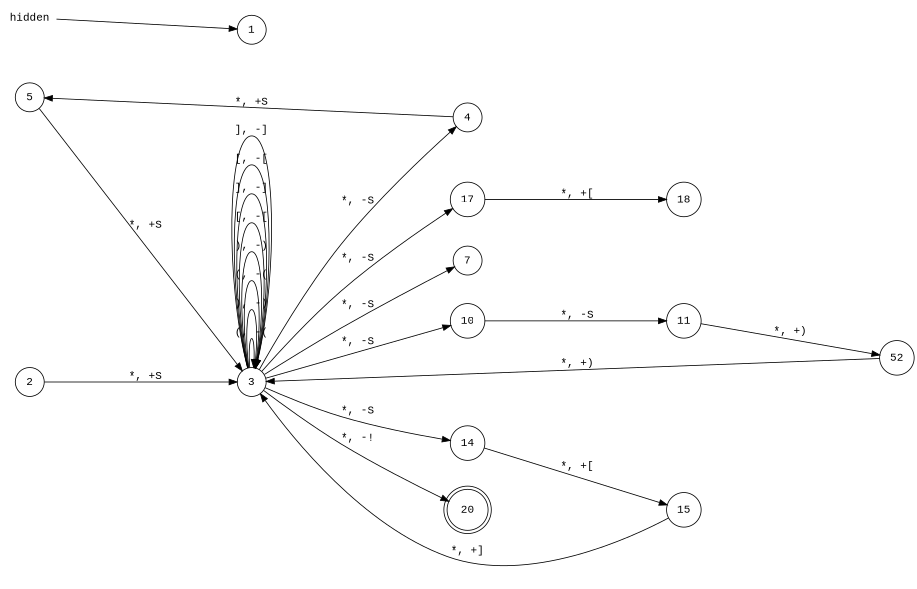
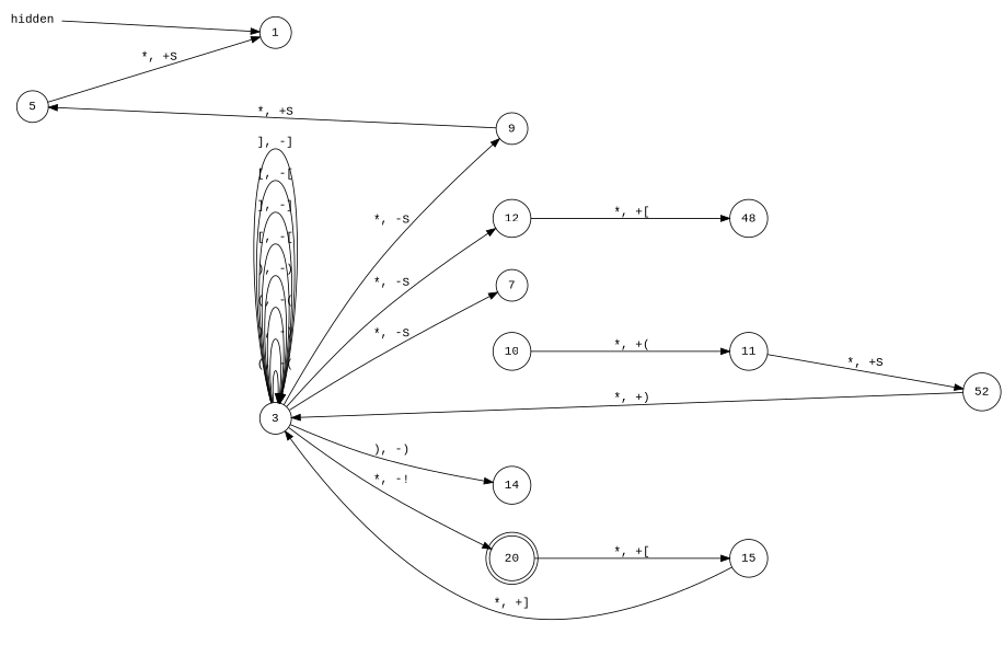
  digraph {
    fontname="Liberation Mono"
    nodesep=0.5
    rankdir=LR
    ranksep=2.5
    splines=true
    node [fontname="Liberation Mono" shape=circle]
    edge [fontname="Liberation Mono"]
    hidden [shape=plaintext]
    1
-   2
    3
-   4
+   4 [label=9]
    7
    10
    14
-   17
+   17 [label=12]
    20 [shape=doublecircle]
    5
    11
    15
-   18
+   18 [label=48]
    n15 [label=52]
    hidden -> 1
-   2 -> 3 [label="*, +S"]
    3 -> 3 [label="(, -("]
    3 -> 3 [label="), -)"]
    3 -> 3 [label="(, -("]
    3 -> 3 [label="), -)"]
    3 -> 3 [label="[, -["]
    3 -> 3 [label="], -]"]
    3 -> 3 [label="[, -["]
    3 -> 3 [label="], -]"]
    3 -> 4 [label="*, -S"]
    3 -> 7 [label="*, -S"]
-   3 -> 10 [label="*, -S"]
-   3 -> 14 [label="*, -S"]
+   3 -> 14 [label="), -)"]
    3 -> 17 [label="*, -S"]
    3 -> 20 [label="*, -!"]
    4 -> 5 [label="*, +S"]
-   10 -> 11 [label="*, -S"]
-   14 -> 15 [label="*, +["]
+   10 -> 11 [label="*, +("]
+   20 -> 15 [label="*, +["]
    17 -> 18 [label="*, +["]
-   5 -> 3 [label="*, +S"]
-   11 -> n15 [label="*, +)"]
+   5 -> 1 [label="*, +S"]
+   11 -> n15 [label="*, +S"]
    15 -> 3 [label="*, +]"]
    n15 -> 3 [label="*, +)"]
  }
